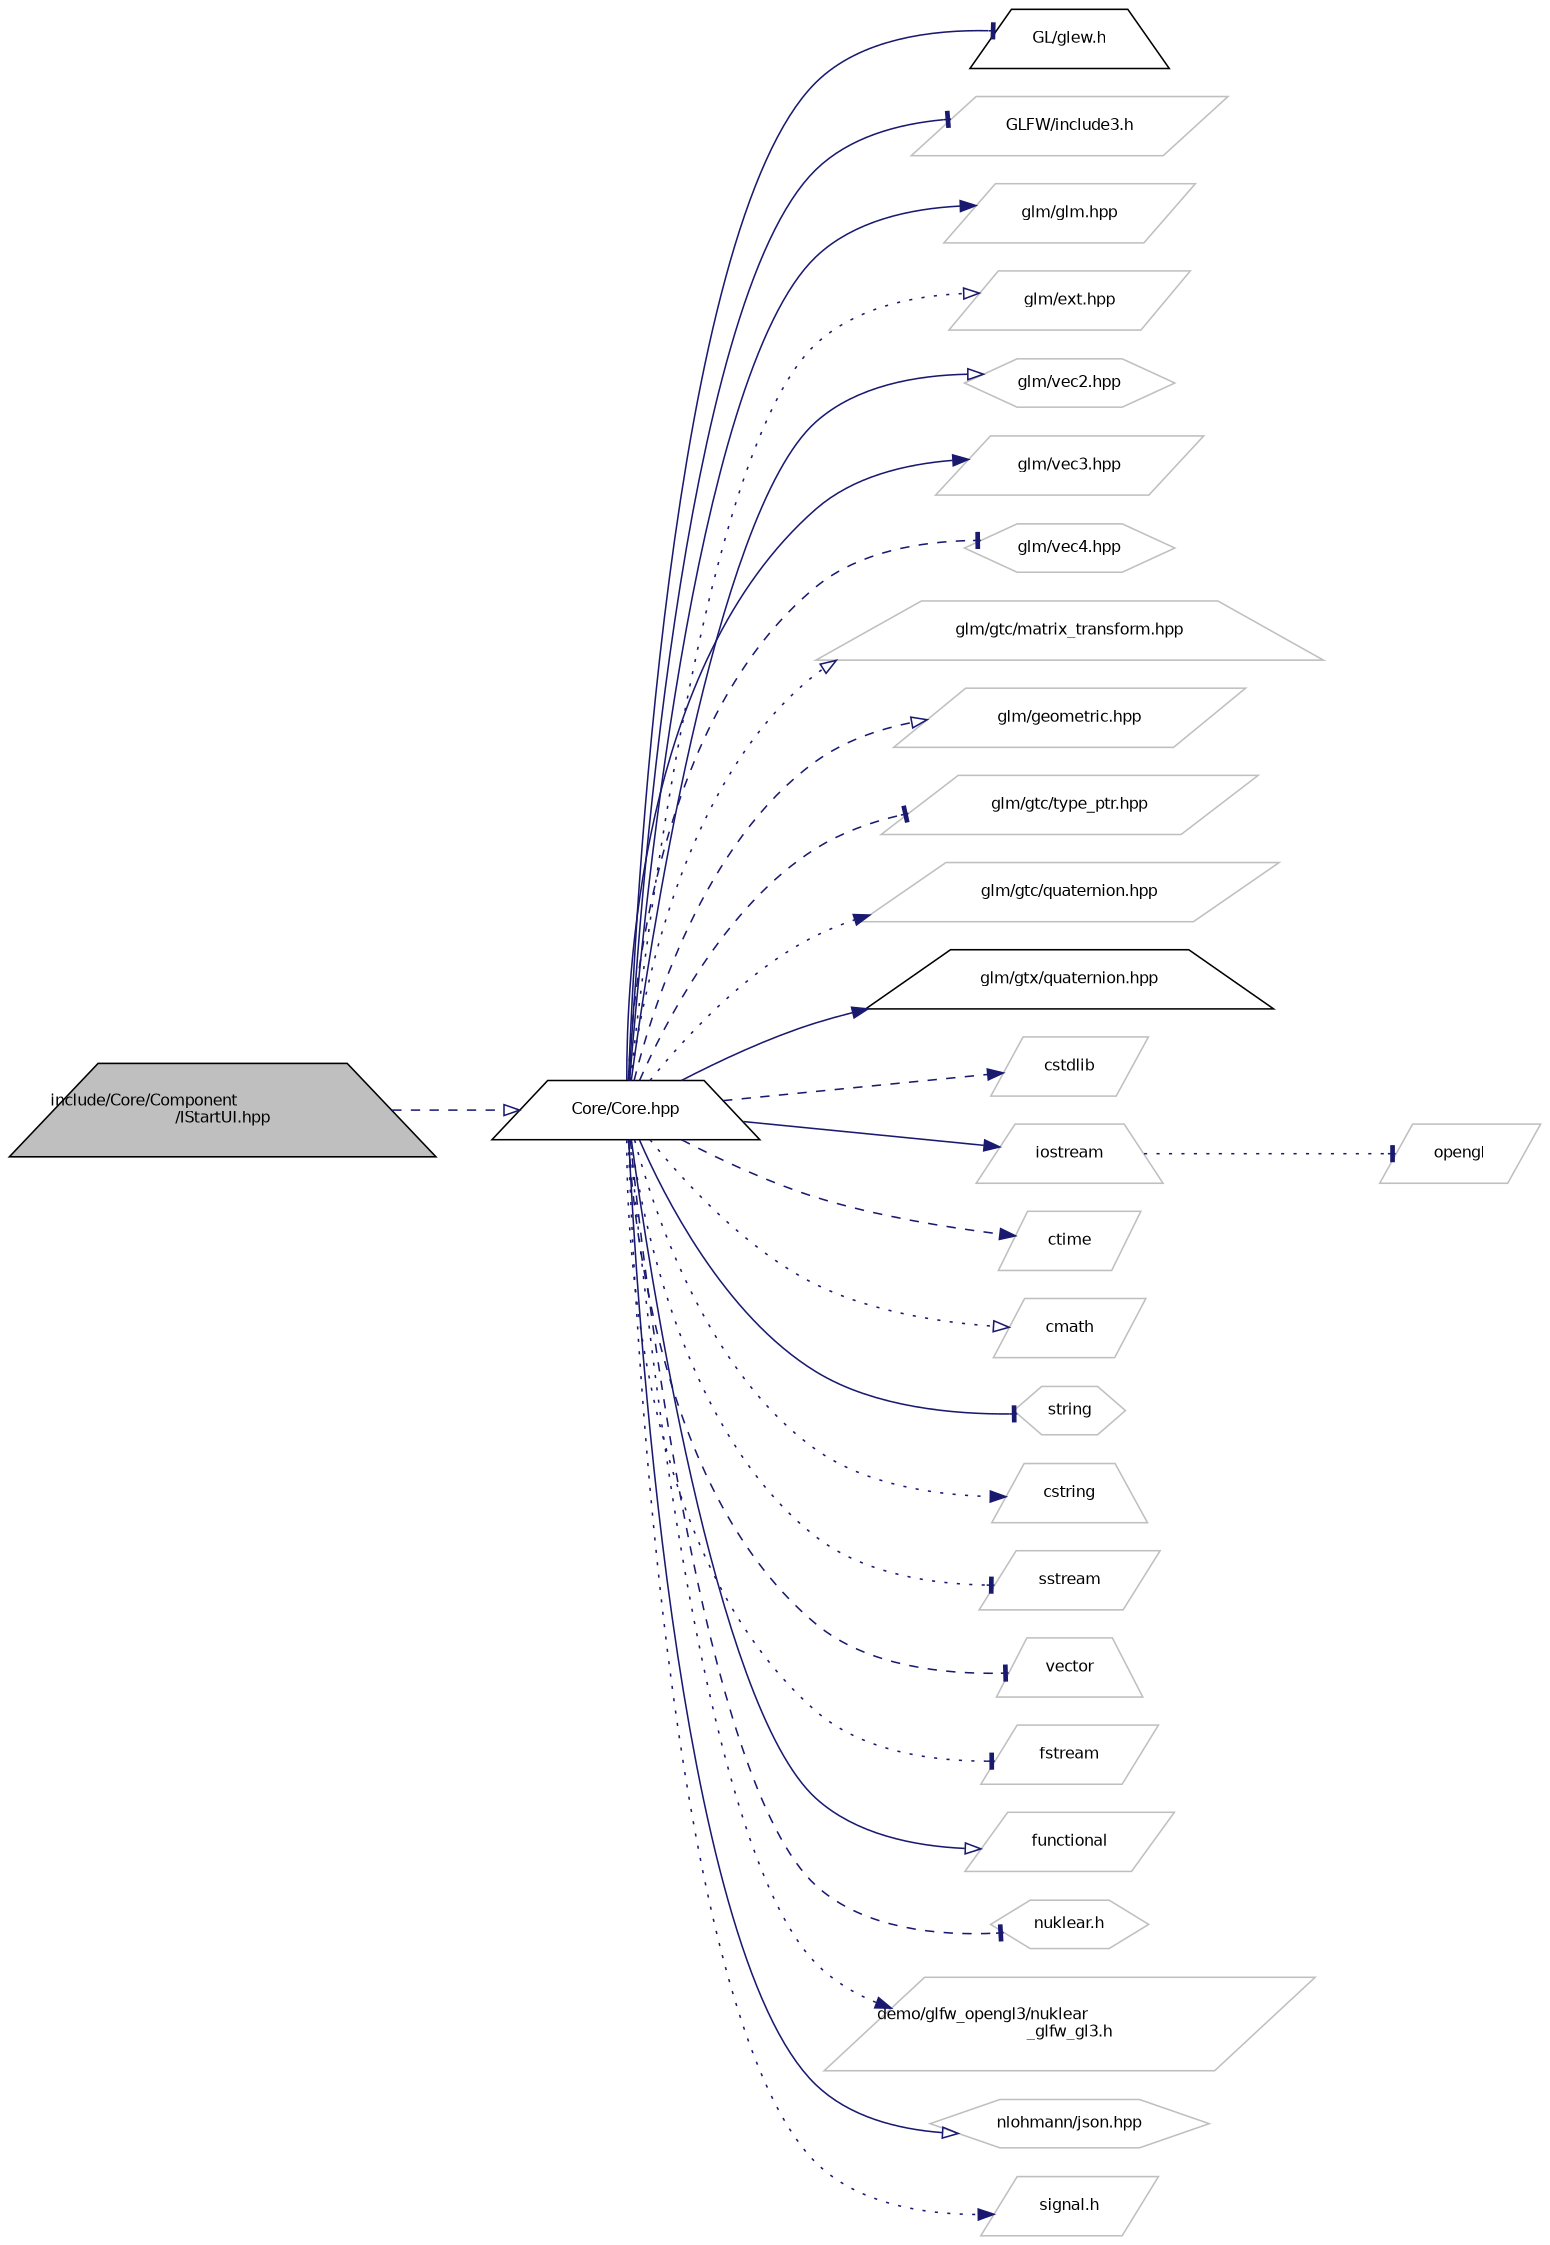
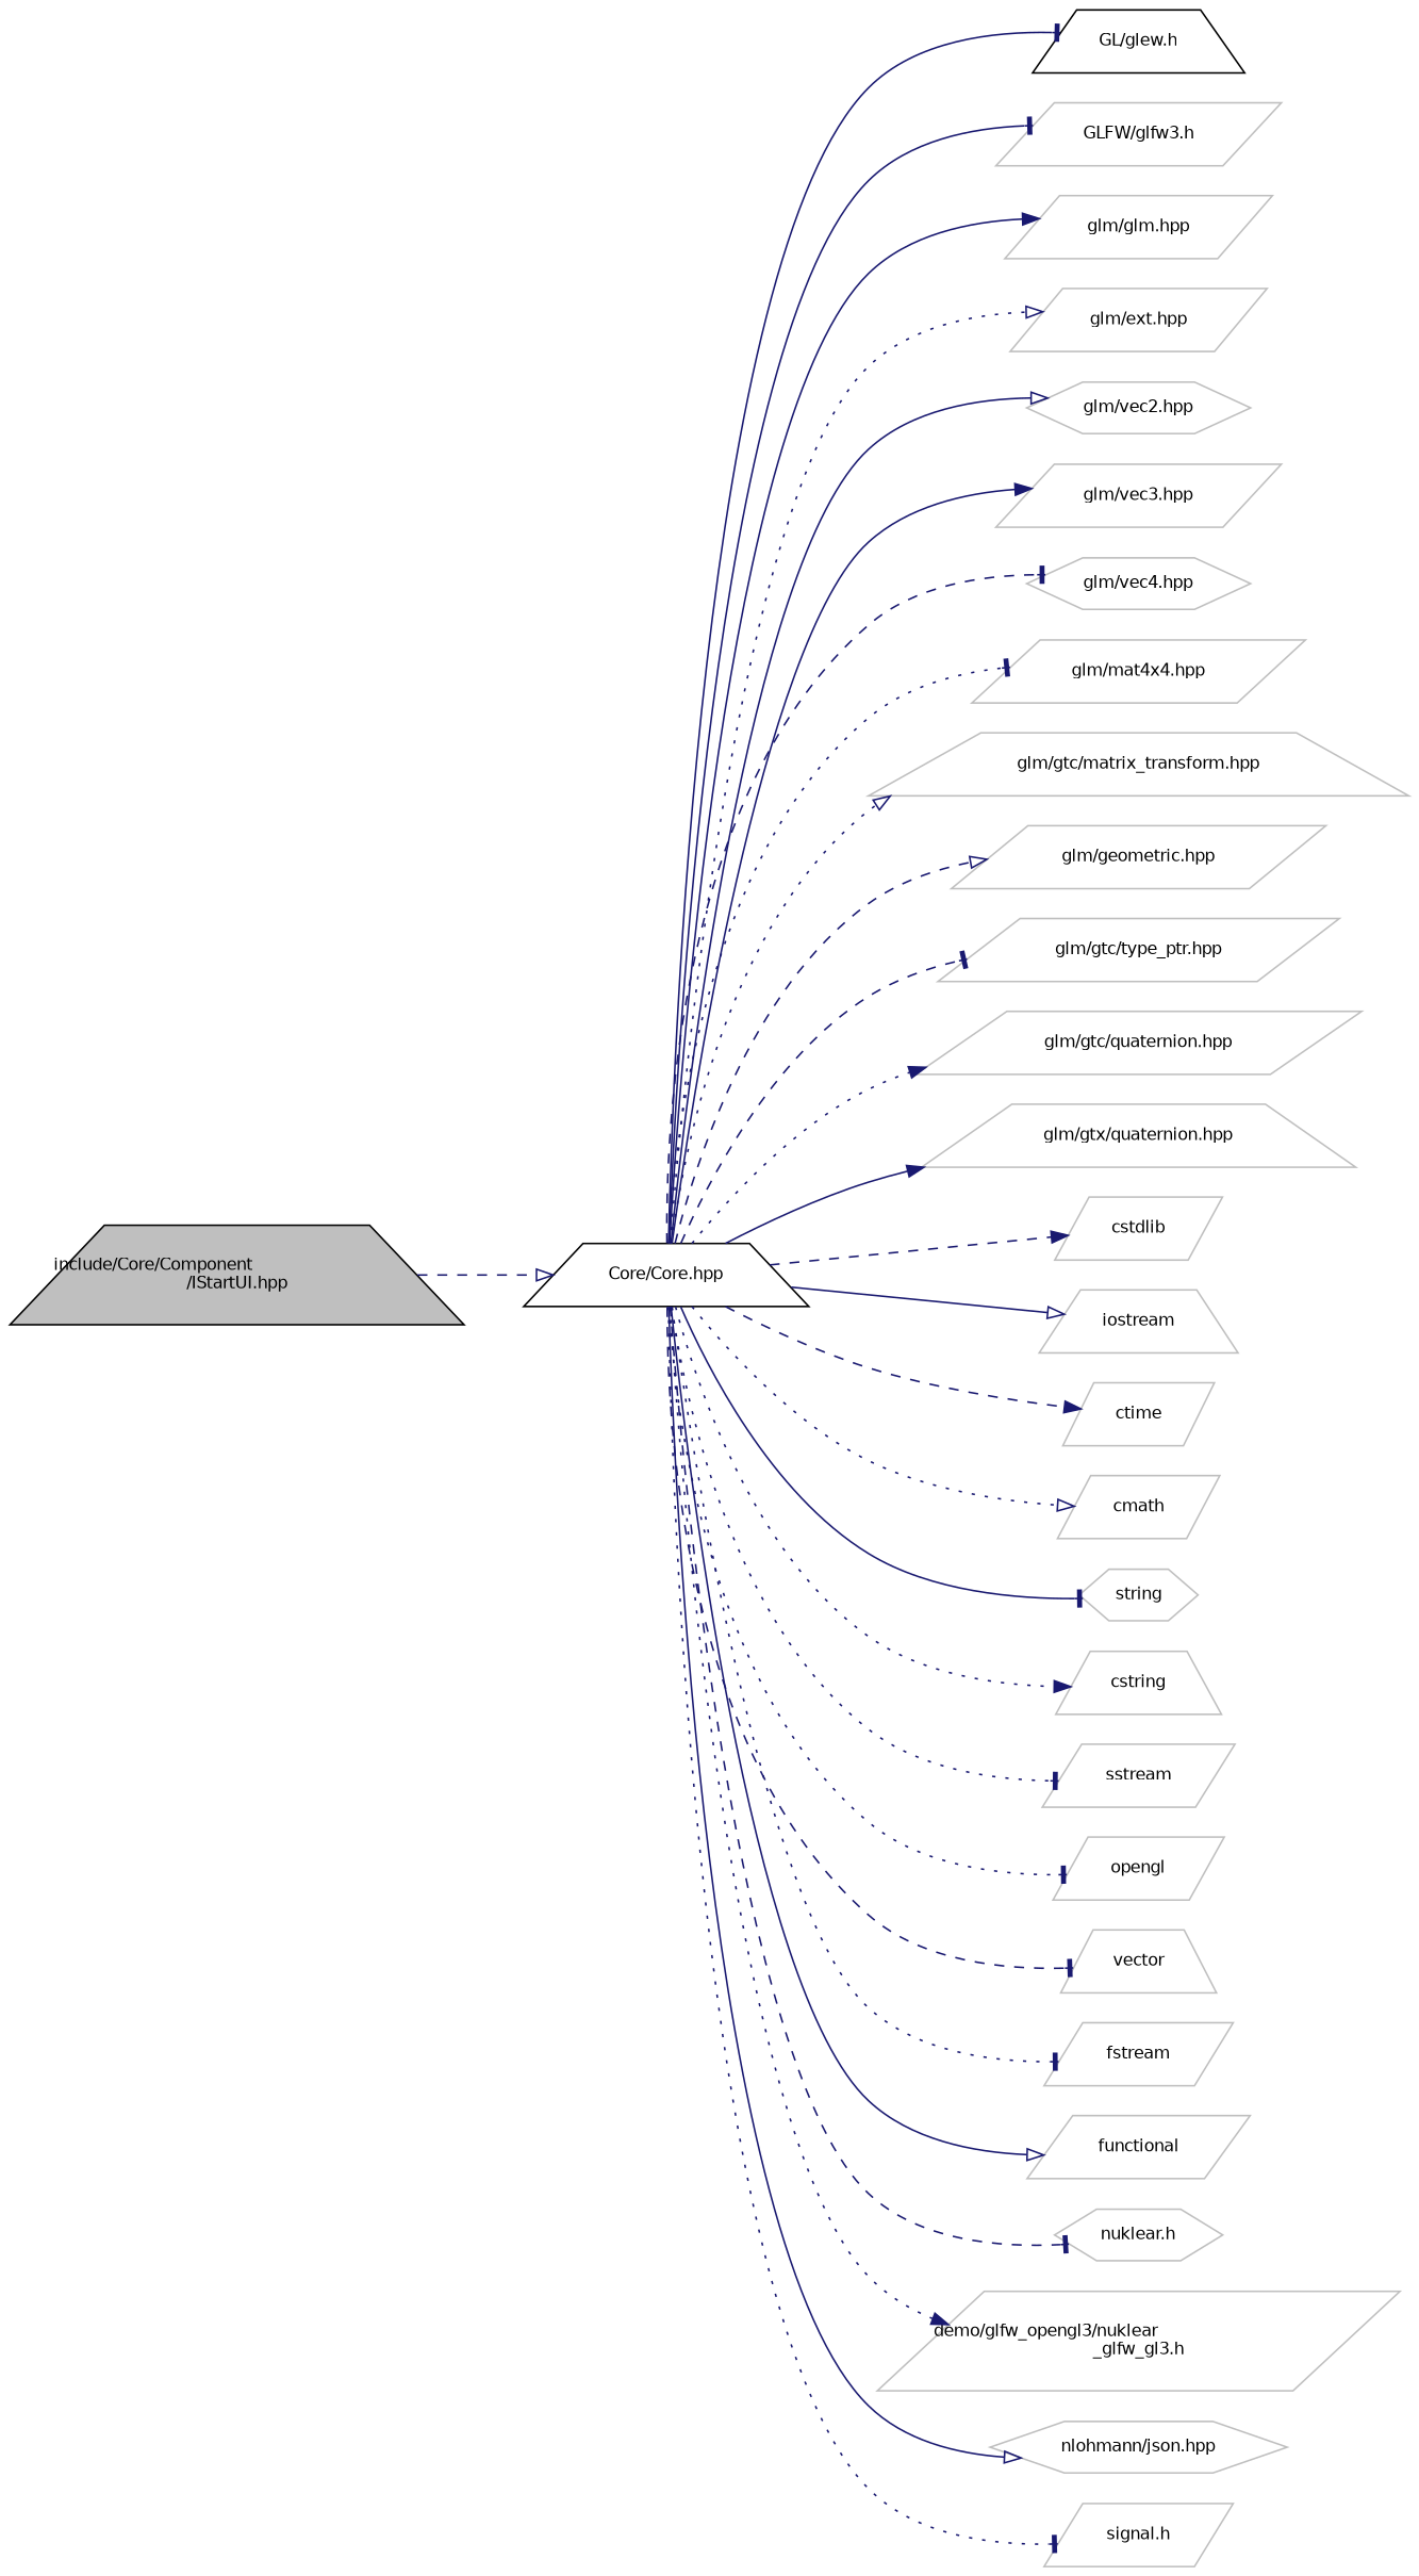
  digraph {
    rankdir=LR
    node [color=grey75 fillcolor=white fontname=Helvetica fontsize=10 shape=parallelogram style=filled]
    edge [arrowhead=tee color=midnightblue fontname=Helvetica fontsize=10 labelfontname=Helvetica labelfontsize=10 style=dotted]
    n1 [color=black fillcolor=grey75 fontcolor=black height=0.2 label="include/Core/Component\l/IStartUI.hpp" shape=trapezium width=0.4]
    n2 [color=black height=0.2 label="Core/Core.hpp" shape=trapezium width=0.4]
    n3 [color=black height=0.2 label="GL/glew.h" shape=trapezium width=0.4]
-   n4 [height=0.2 label="GLFW/include3.h" width=0.4]
+   n4 [height=0.2 label="GLFW/glfw3.h" width=0.4]
    n5 [height=0.2 label="glm/glm.hpp" width=0.4]
    n6 [height=0.2 label="glm/ext.hpp" width=0.4]
    n7 [height=0.2 label="glm/vec2.hpp" shape=hexagon width=0.4]
    n8 [height=0.2 label="glm/vec3.hpp" width=0.4]
    n9 [height=0.2 label="glm/vec4.hpp" shape=hexagon width=0.4]
+   n10 [height=0.2 label="glm/mat4x4.hpp" width=0.4]
    n11 [height=0.2 label="glm/gtc/matrix_transform.hpp" shape=trapezium width=0.4]
    n12 [height=0.2 label="glm/geometric.hpp" width=0.4]
    n13 [height=0.2 label="glm/gtc/type_ptr.hpp" width=0.4]
    n14 [height=0.2 label="glm/gtc/quaternion.hpp" width=0.4]
-   n15 [color=black height=0.2 label="glm/gtx/quaternion.hpp" shape=trapezium width=0.4]
+   n15 [height=0.2 label="glm/gtx/quaternion.hpp" shape=trapezium width=0.4]
    n16 [height=0.2 label=cstdlib width=0.4]
    n17 [height=0.2 label=iostream shape=trapezium width=0.4]
    n18 [height=0.2 label=ctime width=0.4]
    n19 [height=0.2 label=cmath width=0.4]
    n20 [height=0.2 label=string shape=hexagon width=0.4]
    n21 [height=0.2 label=cstring shape=trapezium width=0.4]
    n22 [height=0.2 label=sstream width=0.4]
    n23 [height=0.2 label=opengl width=0.4]
    n24 [height=0.2 label=vector shape=trapezium width=0.4]
    n25 [height=0.2 label=fstream width=0.4]
    n26 [height=0.2 label=functional width=0.4]
    n27 [height=0.2 label="nuklear.h" shape=hexagon width=0.4]
    n28 [height=0.2 label="demo/glfw_opengl3/nuklear\l_glfw_gl3.h" width=0.4]
    n29 [height=0.2 label="nlohmann/json.hpp" shape=hexagon width=0.4]
    n30 [height=0.2 label="signal.h" width=0.4]
    n1 -> n2 [arrowhead=onormal style=dashed]
    n2 -> n3 [style=solid]
    n2 -> n4 [style=solid]
    n2 -> n5 [arrowhead=normal style=solid]
    n2 -> n6 [arrowhead=onormal]
    n2 -> n7 [arrowhead=onormal style=solid]
    n2 -> n8 [arrowhead=normal style=solid]
    n2 -> n9 [style=dashed]
+   n2 -> n10
    n2 -> n11 [arrowhead=onormal]
    n2 -> n12 [arrowhead=onormal style=dashed]
    n2 -> n13 [style=dashed]
    n2 -> n14 [arrowhead=normal]
    n2 -> n15 [arrowhead=normal style=solid]
    n2 -> n16 [arrowhead=normal style=dashed]
-   n2 -> n17 [arrowhead=normal style=solid]
+   n2 -> n17 [arrowhead=onormal style=solid]
    n2 -> n18 [arrowhead=normal style=dashed]
    n2 -> n19 [arrowhead=onormal]
    n2 -> n20 [style=solid]
    n2 -> n21 [arrowhead=normal]
    n2 -> n22
-   n17 -> n23
+   n2 -> n23
    n2 -> n24 [style=dashed]
    n2 -> n25
    n2 -> n26 [arrowhead=onormal style=solid]
    n2 -> n27 [style=dashed]
    n2 -> n28 [arrowhead=normal]
    n2 -> n29 [arrowhead=onormal style=solid]
-   n2 -> n30 [arrowhead=normal]
+   n2 -> n30
  }
